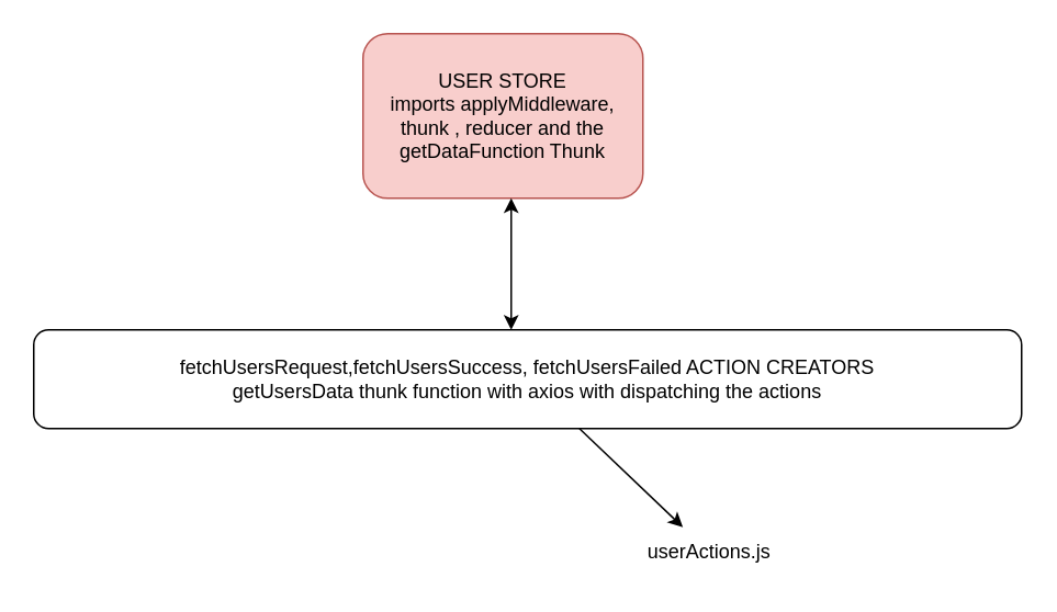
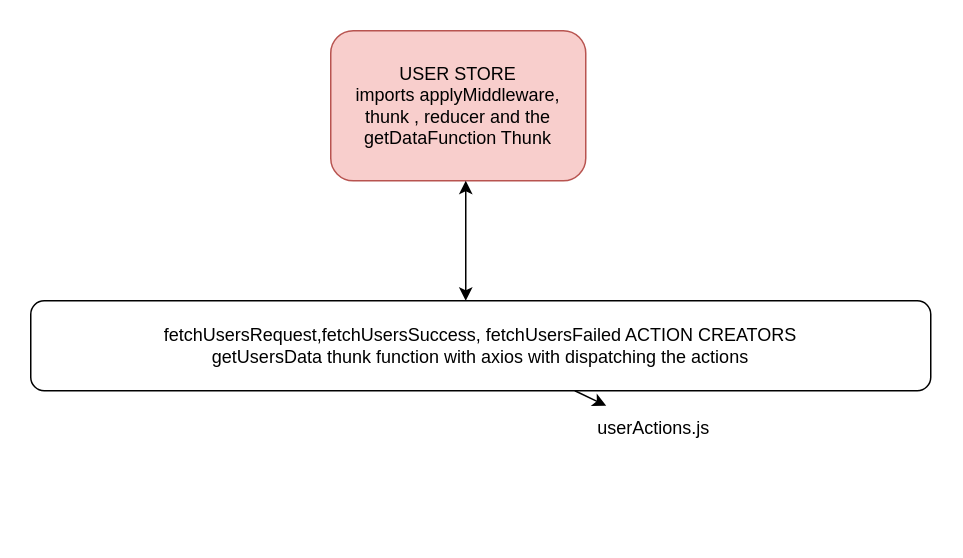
  <mxCell id="0" />
  <mxCell id="1" parent="0" />
  <mxCell id="2" value="USER STORE&lt;div&gt;imports applyMiddleware, thunk , reducer and the getDataFunction Thunk&lt;/div&gt;" style="rounded=1;whiteSpace=wrap;html=1;fillColor=#f8cecc;strokeColor=#b85450;" vertex="1" parent="1"><mxGeometry x="220" y="20" width="170" height="100" as="geometry" /></mxCell>
  <mxCell id="3" value="" style="endArrow=classic;startArrow=classic;html=1;" edge="1" parent="1"><mxGeometry width="50" height="50" relative="1" as="geometry"><mxPoint x="310" y="200" as="sourcePoint" /><mxPoint x="310" y="120" as="targetPoint" /></mxGeometry></mxCell>
  <mxCell id="4" style="edgeStyle=none;html=1;" edge="1" parent="1" source="5" target="6"><mxGeometry relative="1" as="geometry" /></mxCell>
  <mxCell id="5" value="fetchUsersRequest,&lt;span style=&quot;color: rgb(0, 0, 0);&quot;&gt;fetchUsersSuccess,&amp;nbsp;&lt;/span&gt;&lt;span style=&quot;color: rgb(0, 0, 0);&quot;&gt;fetchUsersFailed ACTION CREATORS&lt;/span&gt;&lt;div&gt;&lt;span style=&quot;color: rgb(0, 0, 0);&quot;&gt;getUsersData thunk function with axios with dispatching the actions&lt;/span&gt;&lt;/div&gt;" style="rounded=1;whiteSpace=wrap;html=1;" vertex="1" parent="1"><mxGeometry x="20" y="200" width="600" height="60" as="geometry" /></mxCell>
- <mxCell id="6" value="userActions.js" style="text;html=1;align=center;verticalAlign=middle;resizable=0;points=[];autosize=1;strokeColor=none;fillColor=none;" vertex="1" parent="1"><mxGeometry x="380" y="320" width="100" height="30" as="geometry" /></mxCell>
+ <mxCell id="6" value="userActions.js" style="text;html=1;align=center;verticalAlign=middle;resizable=0;points=[];autosize=1;strokeColor=none;fillColor=none;" vertex="1" parent="1"><mxGeometry x="385" y="270" width="100" height="30" as="geometry" /></mxCell>
